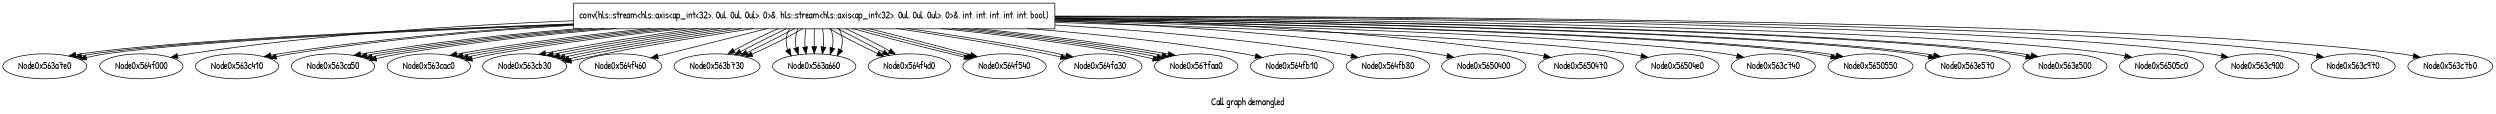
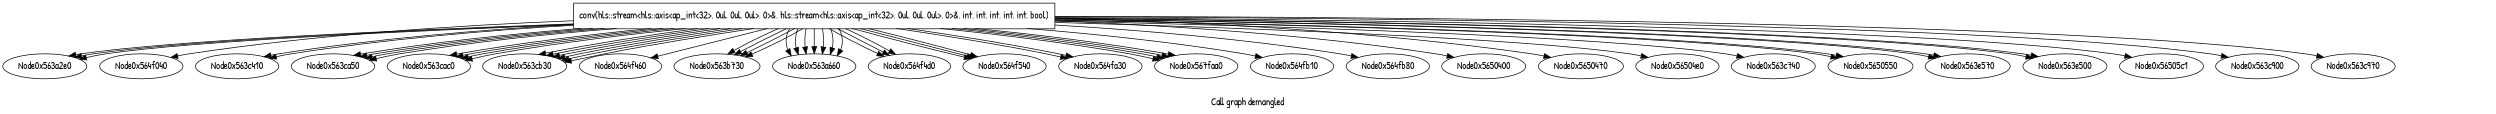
  digraph {
    fontname="Patrick Hand"
    label="Call graph demangled"
    node [fontname="Patrick Hand"]
    edge [fontname="Patrick Hand"]
    n1 [demanglename=conv fid=1 filename="../../../../../Sources/conv/conv.cpp" label="{conv(hls::stream\<hls::axis\<ap_int\<32\>, 0ul, 0ul, 0ul\>, 0\>&, hls::stream\<hls::axis\<ap_int\<32\>, 0ul, 0ul, 0ul\>, 0\>&, int, int, int, int, int, bool)}" linenumber=17 manglename=_Z4convRN3hls6streamINS_4axisI6ap_intILi32EELm0ELm0ELm0EEELi0EEES6_iiiiib shape=record]
-   Node0x563a2e0 [label=Node0x563a7e0]
-   Node0x564f040 [label=Node0x564f000]
+   Node0x563a2e0
+   Node0x564f040
    Node0x563c410
    Node0x563ca50
    Node0x563cac0
    Node0x563cb30
    Node0x564f460
    Node0x563b730
    Node0x563a660
    Node0x564f4d0
    Node0x564f540
    Node0x564fa30
    n14 [label=Node0x567faa0]
    Node0x564fb10
    Node0x564fb80
    Node0x5650400
    Node0x5650470
    Node0x56504e0
    Node0x563c740
    Node0x5650550
    Node0x563e570
    Node0x563e500
-   Node0x56505c0
+   Node0x56505c0 [label=Node0x56505c1]
    Node0x563c900
    Node0x563c970
-   Node0x563c7b0
    n1 -> Node0x563a2e0
    n1 -> Node0x563a2e0
    n1 -> Node0x563a2e0
    n1 -> Node0x564f040
    n1 -> Node0x563c410
    n1 -> Node0x563c410
    n1 -> Node0x563ca50
    n1 -> Node0x563ca50
    n1 -> Node0x563ca50
    n1 -> Node0x563ca50
    n1 -> Node0x563cac0
    n1 -> Node0x563cac0
    n1 -> Node0x563cac0
    n1 -> Node0x563cac0
    n1 -> Node0x563cb30
    n1 -> Node0x563cb30
    n1 -> Node0x563cb30
    n1 -> Node0x563cb30
    n1 -> Node0x563cb30
    n1 -> Node0x563cb30
    n1 -> Node0x564f460
    n1 -> Node0x563b730
    n1 -> Node0x563b730
    n1 -> Node0x563b730
    n1 -> Node0x563b730
    n1 -> Node0x563a660
    n1 -> Node0x563a660
    n1 -> Node0x563a660
    n1 -> Node0x563a660
    n1 -> Node0x563a660
    n1 -> Node0x563a660
    n1 -> Node0x563a660
    n1 -> Node0x564f4d0
    n1 -> Node0x564f4d0
    n1 -> Node0x564f4d0
    n1 -> Node0x564f540
    n1 -> Node0x564f540
    n1 -> Node0x564f540
    n1 -> Node0x564fa30
    n1 -> Node0x564fa30
    n1 -> n14
    n1 -> n14
    n1 -> n14
    n1 -> n14
    n1 -> Node0x564fb10
    n1 -> Node0x564fb80
    n1 -> Node0x5650400
    n1 -> Node0x5650470
    n1 -> Node0x56504e0
    n1 -> Node0x563c740
    n1 -> Node0x5650550
    n1 -> Node0x5650550
    n1 -> Node0x563e570
    n1 -> Node0x563e570
    n1 -> Node0x563e500
    n1 -> Node0x563e500
    n1 -> Node0x56505c0
    n1 -> Node0x563c900
    n1 -> Node0x563c970
-   n1 -> Node0x563c7b0
  }
